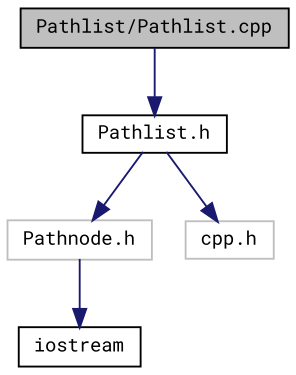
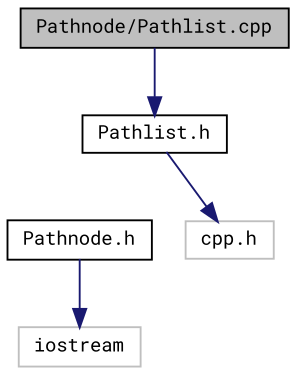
  digraph {
    fontname="Roboto Mono"
    node [color=black fillcolor=white fontname="Roboto Mono" fontsize=10 shape=record style=filled]
    edge [color=midnightblue fontname="Roboto Mono" fontsize=10 labelfontname=Helvetica labelfontsize=10 style=solid]
-   n1 [fillcolor=grey75 fontcolor=black height=0.2 label="Pathlist/Pathlist.cpp" width=0.4]
+   n1 [fillcolor=grey75 fontcolor=black height=0.2 label="Pathnode/Pathlist.cpp" width=0.4]
    n2 [height=0.2 label="Pathlist.h" width=0.4]
-   n3 [color=grey75 height=0.2 label="Pathnode.h" width=0.4]
+   n3 [height=0.2 label="Pathnode.h" width=0.4]
    n4 [color=grey75 height=0.2 label="cpp.h" width=0.4]
-   n5 [height=0.2 label=iostream width=0.4]
+   n5 [color=grey75 height=0.2 label=iostream width=0.4]
    n1 -> n2
-   n2 -> n3
    n2 -> n4
    n3 -> n5
  }
